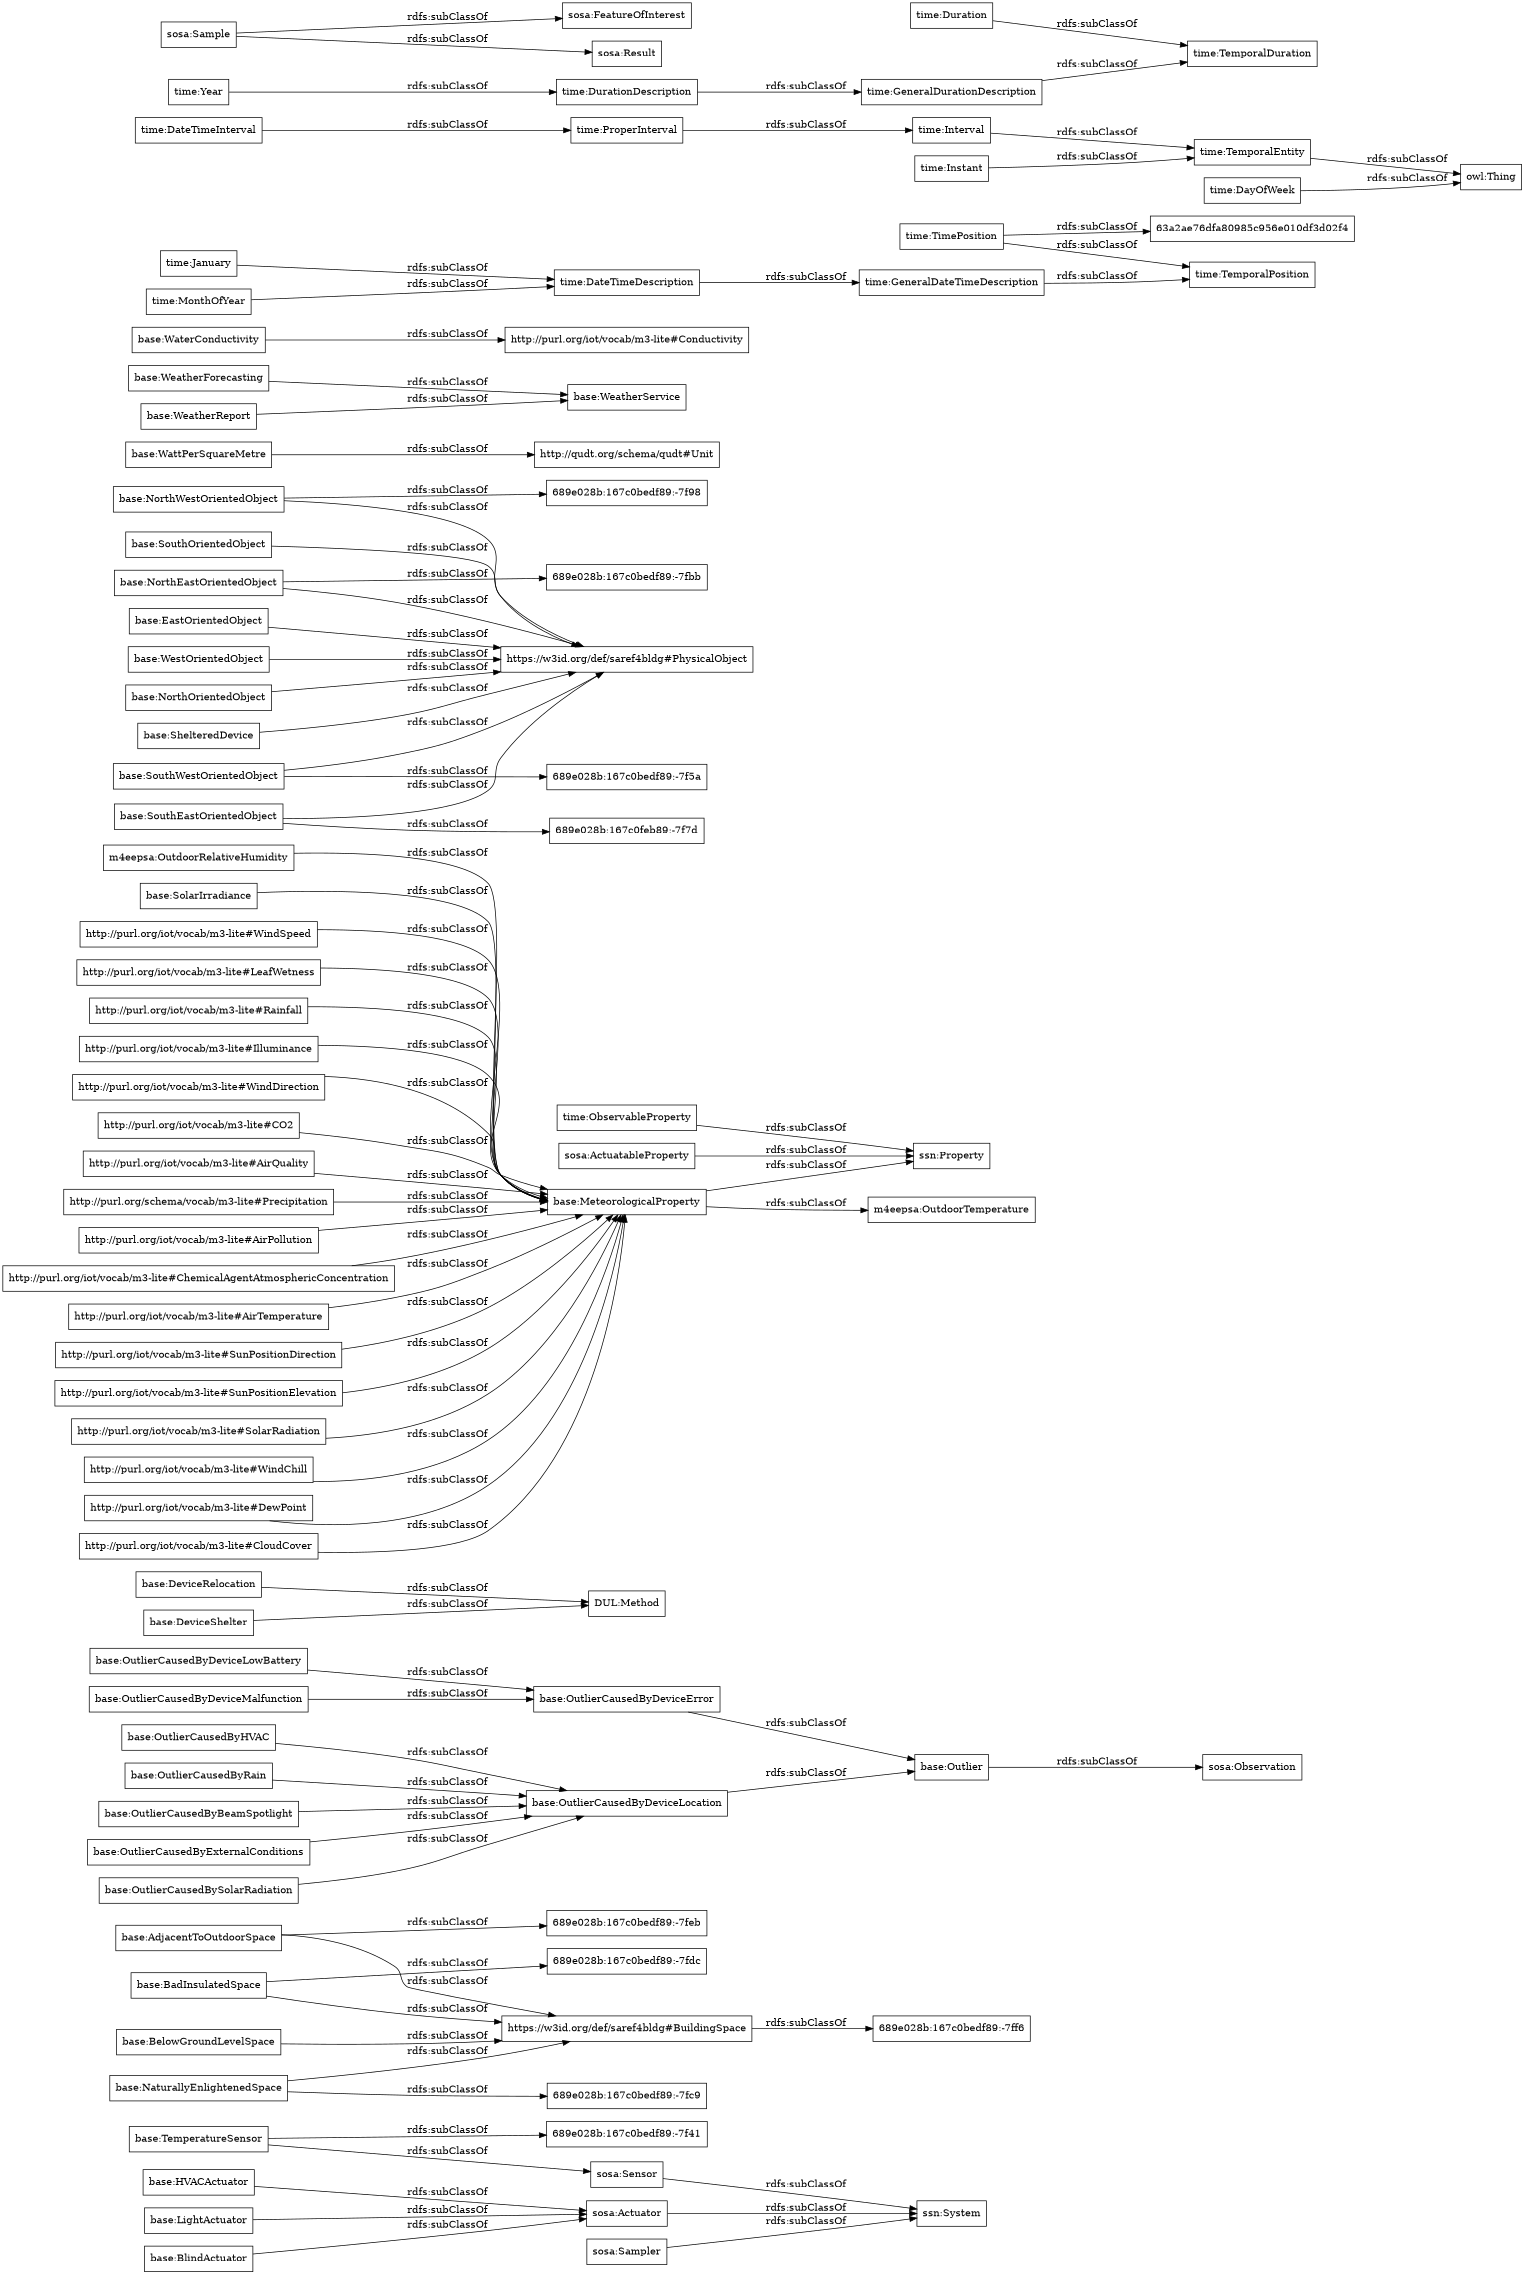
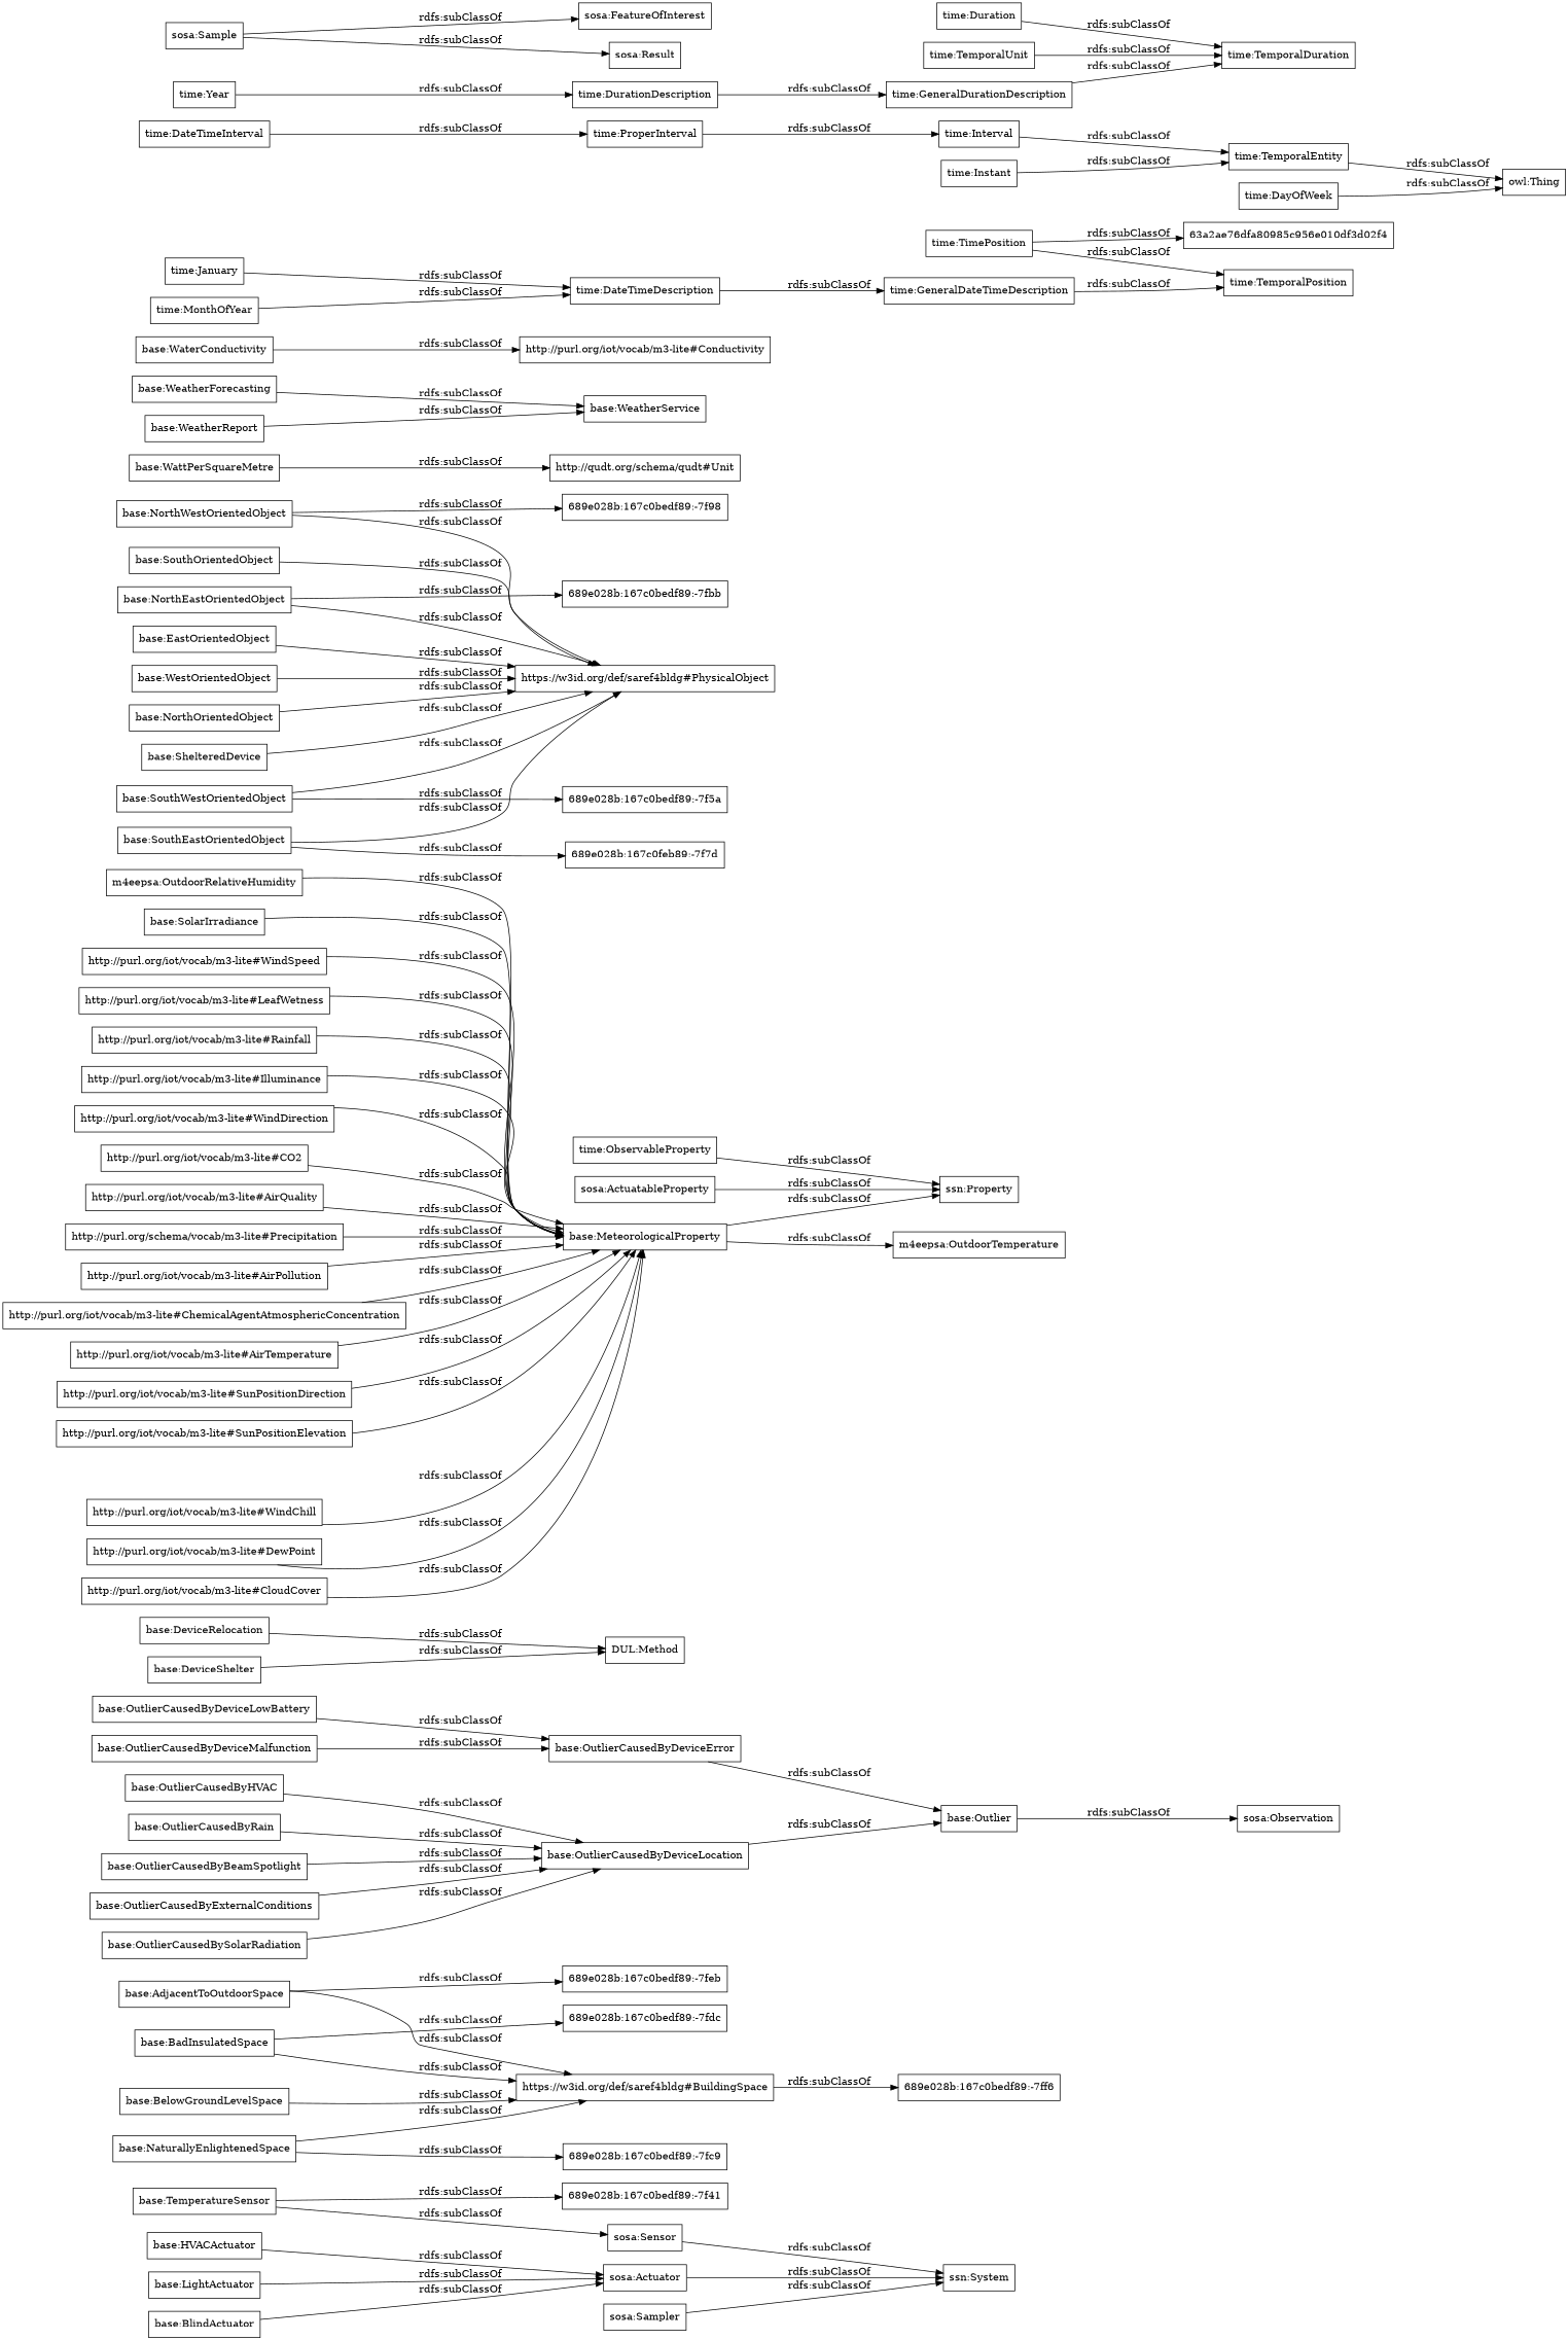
  digraph {
    rankdir=LR
    node [color=black shape=rectangle]
    "base:TemperatureSensor"
    "689e028b:167c0bedf89:-7f41"
    "sosa:Sensor"
    "ssn:System"
    "base:BelowGroundLevelSpace"
    "https://w3id.org/def/saref4bldg#BuildingSpace"
    "689e028b:167c0bedf89:-7ff6"
    "base:OutlierCausedByDeviceMalfunction"
    "base:OutlierCausedByDeviceError"
    "base:Outlier"
    "base:DeviceRelocation"
    "DUL:Method"
    "base:MeteorologicalProperty"
    "m4eepsa:OutdoorTemperature"
    "ssn:Property"
    "base:NorthWestOrientedObject"
    "689e028b:167c0bedf89:-7f98"
    "https://w3id.org/def/saref4bldg#PhysicalObject"
    "base:SouthOrientedObject"
    "base:NorthEastOrientedObject"
    "689e028b:167c0bedf89:-7fbb"
    "sosa:Observation"
    "m4eepsa:OutdoorRelativeHumidity"
    "base:AdjacentToOutdoorSpace"
    "689e028b:167c0bedf89:-7feb"
    "base:EastOrientedObject"
    "base:OutlierCausedByDeviceLocation"
    "base:BadInsulatedSpace"
    "689e028b:167c0bedf89:-7fdc"
    "base:OutlierCausedByRain"
    "base:HVACActuator"
    "sosa:Actuator"
    "base:WestOrientedObject"
    "base:WattPerSquareMetre"
    "http://qudt.org/schema/qudt#Unit"
    "base:OutlierCausedByBeamSpotlight"
    "base:OutlierCausedByExternalConditions"
    "base:LightActuator"
    "base:SolarIrradiance"
    "base:BlindActuator"
    "base:NorthOrientedObject"
    "base:DeviceShelter"
    "base:WeatherForecasting"
    "base:WeatherService"
    "base:WaterConductivity"
    "http://purl.org/iot/vocab/m3-lite#Conductivity"
    "base:OutlierCausedBySolarRadiation"
    "base:OutlierCausedByDeviceLowBattery"
    "base:NaturallyEnlightenedSpace"
    "689e028b:167c0bedf89:-7fc9"
    "base:WeatherReport"
    "base:ShelteredDevice"
    "base:SouthWestOrientedObject"
    "689e028b:167c0bedf89:-7f5a"
    "base:SouthEastOrientedObject"
    n56 [label="689e028b:167c0feb89:-7f7d"]
    "base:OutlierCausedByHVAC"
    "time:GeneralDateTimeDescription"
    "time:TemporalPosition"
    "time:DateTimeInterval"
    "time:ProperInterval"
    "time:Interval"
    "time:DurationDescription"
    "time:GeneralDurationDescription"
    "time:TemporalDuration"
    "time:Duration"
    "time:January"
    "time:DateTimeDescription"
    "time:TemporalEntity"
    "time:TimePosition"
    "63a2ae76dfa80985c956e010df3d02f4"
    "owl:Thing"
    "time:Year"
    "time:MonthOfYear"
+   "time:TemporalUnit"
    "time:Instant"
    "time:DayOfWeek"
    n78 [label="time:ObservableProperty"]
    "sosa:ActuatableProperty"
    "sosa:Sample"
    "sosa:FeatureOfInterest"
    "sosa:Result"
    "sosa:Sampler"
    "http://purl.org/iot/vocab/m3-lite#WindSpeed"
    "http://purl.org/iot/vocab/m3-lite#LeafWetness"
    "http://purl.org/iot/vocab/m3-lite#Rainfall"
    "http://purl.org/iot/vocab/m3-lite#Illuminance"
    "http://purl.org/iot/vocab/m3-lite#WindDirection"
    "http://purl.org/iot/vocab/m3-lite#CO2"
    "http://purl.org/iot/vocab/m3-lite#AirQuality"
    n91 [label="http://purl.org/schema/vocab/m3-lite#Precipitation"]
    "http://purl.org/iot/vocab/m3-lite#AirPollution"
    "http://purl.org/iot/vocab/m3-lite#ChemicalAgentAtmosphericConcentration"
    "http://purl.org/iot/vocab/m3-lite#AirTemperature"
    "http://purl.org/iot/vocab/m3-lite#SunPositionDirection"
    "http://purl.org/iot/vocab/m3-lite#SunPositionElevation"
-   "http://purl.org/iot/vocab/m3-lite#SolarRadiation"
    "http://purl.org/iot/vocab/m3-lite#WindChill"
    "http://purl.org/iot/vocab/m3-lite#DewPoint"
    "http://purl.org/iot/vocab/m3-lite#CloudCover"
    "base:TemperatureSensor" -> "689e028b:167c0bedf89:-7f41" [label="rdfs:subClassOf"]
    "base:TemperatureSensor" -> "sosa:Sensor" [label="rdfs:subClassOf"]
    "sosa:Sensor" -> "ssn:System" [label="rdfs:subClassOf"]
    "base:BelowGroundLevelSpace" -> "https://w3id.org/def/saref4bldg#BuildingSpace" [label="rdfs:subClassOf"]
    "https://w3id.org/def/saref4bldg#BuildingSpace" -> "689e028b:167c0bedf89:-7ff6" [label="rdfs:subClassOf"]
    "base:OutlierCausedByDeviceMalfunction" -> "base:OutlierCausedByDeviceError" [label="rdfs:subClassOf"]
    "base:OutlierCausedByDeviceError" -> "base:Outlier" [label="rdfs:subClassOf"]
    "base:Outlier" -> "sosa:Observation" [label="rdfs:subClassOf"]
    "base:DeviceRelocation" -> "DUL:Method" [label="rdfs:subClassOf"]
    "base:MeteorologicalProperty" -> "m4eepsa:OutdoorTemperature" [label="rdfs:subClassOf"]
    "base:MeteorologicalProperty" -> "ssn:Property" [label="rdfs:subClassOf"]
    "base:NorthWestOrientedObject" -> "689e028b:167c0bedf89:-7f98" [label="rdfs:subClassOf"]
    "base:NorthWestOrientedObject" -> "https://w3id.org/def/saref4bldg#PhysicalObject" [label="rdfs:subClassOf"]
    "base:SouthOrientedObject" -> "https://w3id.org/def/saref4bldg#PhysicalObject" [label="rdfs:subClassOf"]
    "base:NorthEastOrientedObject" -> "https://w3id.org/def/saref4bldg#PhysicalObject" [label="rdfs:subClassOf"]
    "base:NorthEastOrientedObject" -> "689e028b:167c0bedf89:-7fbb" [label="rdfs:subClassOf"]
    "m4eepsa:OutdoorRelativeHumidity" -> "base:MeteorologicalProperty" [label="rdfs:subClassOf"]
    "base:AdjacentToOutdoorSpace" -> "https://w3id.org/def/saref4bldg#BuildingSpace" [label="rdfs:subClassOf"]
    "base:AdjacentToOutdoorSpace" -> "689e028b:167c0bedf89:-7feb" [label="rdfs:subClassOf"]
    "base:EastOrientedObject" -> "https://w3id.org/def/saref4bldg#PhysicalObject" [label="rdfs:subClassOf"]
    "base:OutlierCausedByDeviceLocation" -> "base:Outlier" [label="rdfs:subClassOf"]
    "base:BadInsulatedSpace" -> "https://w3id.org/def/saref4bldg#BuildingSpace" [label="rdfs:subClassOf"]
    "base:BadInsulatedSpace" -> "689e028b:167c0bedf89:-7fdc" [label="rdfs:subClassOf"]
    "base:OutlierCausedByRain" -> "base:OutlierCausedByDeviceLocation" [label="rdfs:subClassOf"]
    "base:HVACActuator" -> "sosa:Actuator" [label="rdfs:subClassOf"]
    "sosa:Actuator" -> "ssn:System" [label="rdfs:subClassOf"]
    "base:WestOrientedObject" -> "https://w3id.org/def/saref4bldg#PhysicalObject" [label="rdfs:subClassOf"]
    "base:WattPerSquareMetre" -> "http://qudt.org/schema/qudt#Unit" [label="rdfs:subClassOf"]
    "base:OutlierCausedByBeamSpotlight" -> "base:OutlierCausedByDeviceLocation" [label="rdfs:subClassOf"]
    "base:OutlierCausedByExternalConditions" -> "base:OutlierCausedByDeviceLocation" [label="rdfs:subClassOf"]
    "base:LightActuator" -> "sosa:Actuator" [label="rdfs:subClassOf"]
    "base:SolarIrradiance" -> "base:MeteorologicalProperty" [label="rdfs:subClassOf"]
    "base:BlindActuator" -> "sosa:Actuator" [label="rdfs:subClassOf"]
    "base:NorthOrientedObject" -> "https://w3id.org/def/saref4bldg#PhysicalObject" [label="rdfs:subClassOf"]
    "base:DeviceShelter" -> "DUL:Method" [label="rdfs:subClassOf"]
    "base:WeatherForecasting" -> "base:WeatherService" [label="rdfs:subClassOf"]
    "base:WaterConductivity" -> "http://purl.org/iot/vocab/m3-lite#Conductivity" [label="rdfs:subClassOf"]
    "base:OutlierCausedBySolarRadiation" -> "base:OutlierCausedByDeviceLocation" [label="rdfs:subClassOf"]
    "base:OutlierCausedByDeviceLowBattery" -> "base:OutlierCausedByDeviceError" [label="rdfs:subClassOf"]
    "base:NaturallyEnlightenedSpace" -> "https://w3id.org/def/saref4bldg#BuildingSpace" [label="rdfs:subClassOf"]
    "base:NaturallyEnlightenedSpace" -> "689e028b:167c0bedf89:-7fc9" [label="rdfs:subClassOf"]
    "base:WeatherReport" -> "base:WeatherService" [label="rdfs:subClassOf"]
    "base:ShelteredDevice" -> "https://w3id.org/def/saref4bldg#PhysicalObject" [label="rdfs:subClassOf"]
    "base:SouthWestOrientedObject" -> "https://w3id.org/def/saref4bldg#PhysicalObject" [label="rdfs:subClassOf"]
    "base:SouthWestOrientedObject" -> "689e028b:167c0bedf89:-7f5a" [label="rdfs:subClassOf"]
    "base:SouthEastOrientedObject" -> "https://w3id.org/def/saref4bldg#PhysicalObject" [label="rdfs:subClassOf"]
    "base:SouthEastOrientedObject" -> n56 [label="rdfs:subClassOf"]
    "base:OutlierCausedByHVAC" -> "base:OutlierCausedByDeviceLocation" [label="rdfs:subClassOf"]
    "time:GeneralDateTimeDescription" -> "time:TemporalPosition" [label="rdfs:subClassOf"]
    "time:DateTimeInterval" -> "time:ProperInterval" [label="rdfs:subClassOf"]
    "time:ProperInterval" -> "time:Interval" [label="rdfs:subClassOf"]
    "time:Interval" -> "time:TemporalEntity" [label="rdfs:subClassOf"]
    "time:DurationDescription" -> "time:GeneralDurationDescription" [label="rdfs:subClassOf"]
    "time:GeneralDurationDescription" -> "time:TemporalDuration" [label="rdfs:subClassOf"]
    "time:Duration" -> "time:TemporalDuration" [label="rdfs:subClassOf"]
    "time:January" -> "time:DateTimeDescription" [label="rdfs:subClassOf"]
    "time:DateTimeDescription" -> "time:GeneralDateTimeDescription" [label="rdfs:subClassOf"]
    "time:TemporalEntity" -> "owl:Thing" [label="rdfs:subClassOf"]
    "time:TimePosition" -> "time:TemporalPosition" [label="rdfs:subClassOf"]
    "time:TimePosition" -> "63a2ae76dfa80985c956e010df3d02f4" [label="rdfs:subClassOf"]
    "time:Year" -> "time:DurationDescription" [label="rdfs:subClassOf"]
    "time:MonthOfYear" -> "time:DateTimeDescription" [label="rdfs:subClassOf"]
+   "time:TemporalUnit" -> "time:TemporalDuration" [label="rdfs:subClassOf"]
    "time:Instant" -> "time:TemporalEntity" [label="rdfs:subClassOf"]
    "time:DayOfWeek" -> "owl:Thing" [label="rdfs:subClassOf"]
    n78 -> "ssn:Property" [label="rdfs:subClassOf"]
    "sosa:ActuatableProperty" -> "ssn:Property" [label="rdfs:subClassOf"]
    "sosa:Sample" -> "sosa:FeatureOfInterest" [label="rdfs:subClassOf"]
    "sosa:Sample" -> "sosa:Result" [label="rdfs:subClassOf"]
    "sosa:Sampler" -> "ssn:System" [label="rdfs:subClassOf"]
    "http://purl.org/iot/vocab/m3-lite#WindSpeed" -> "base:MeteorologicalProperty" [label="rdfs:subClassOf"]
    "http://purl.org/iot/vocab/m3-lite#LeafWetness" -> "base:MeteorologicalProperty" [label="rdfs:subClassOf"]
    "http://purl.org/iot/vocab/m3-lite#Rainfall" -> "base:MeteorologicalProperty" [label="rdfs:subClassOf"]
    "http://purl.org/iot/vocab/m3-lite#Illuminance" -> "base:MeteorologicalProperty" [label="rdfs:subClassOf"]
    "http://purl.org/iot/vocab/m3-lite#WindDirection" -> "base:MeteorologicalProperty" [label="rdfs:subClassOf"]
    "http://purl.org/iot/vocab/m3-lite#CO2" -> "base:MeteorologicalProperty" [label="rdfs:subClassOf"]
    "http://purl.org/iot/vocab/m3-lite#AirQuality" -> "base:MeteorologicalProperty" [label="rdfs:subClassOf"]
    n91 -> "base:MeteorologicalProperty" [label="rdfs:subClassOf"]
    "http://purl.org/iot/vocab/m3-lite#AirPollution" -> "base:MeteorologicalProperty" [label="rdfs:subClassOf"]
    "http://purl.org/iot/vocab/m3-lite#ChemicalAgentAtmosphericConcentration" -> "base:MeteorologicalProperty" [label="rdfs:subClassOf"]
    "http://purl.org/iot/vocab/m3-lite#AirTemperature" -> "base:MeteorologicalProperty" [label="rdfs:subClassOf"]
    "http://purl.org/iot/vocab/m3-lite#SunPositionDirection" -> "base:MeteorologicalProperty" [label="rdfs:subClassOf"]
    "http://purl.org/iot/vocab/m3-lite#SunPositionElevation" -> "base:MeteorologicalProperty" [label="rdfs:subClassOf"]
-   "http://purl.org/iot/vocab/m3-lite#SolarRadiation" -> "base:MeteorologicalProperty" [label="rdfs:subClassOf"]
    "http://purl.org/iot/vocab/m3-lite#WindChill" -> "base:MeteorologicalProperty" [label="rdfs:subClassOf"]
    "http://purl.org/iot/vocab/m3-lite#DewPoint" -> "base:MeteorologicalProperty" [label="rdfs:subClassOf"]
    "http://purl.org/iot/vocab/m3-lite#CloudCover" -> "base:MeteorologicalProperty" [label="rdfs:subClassOf"]
  }
